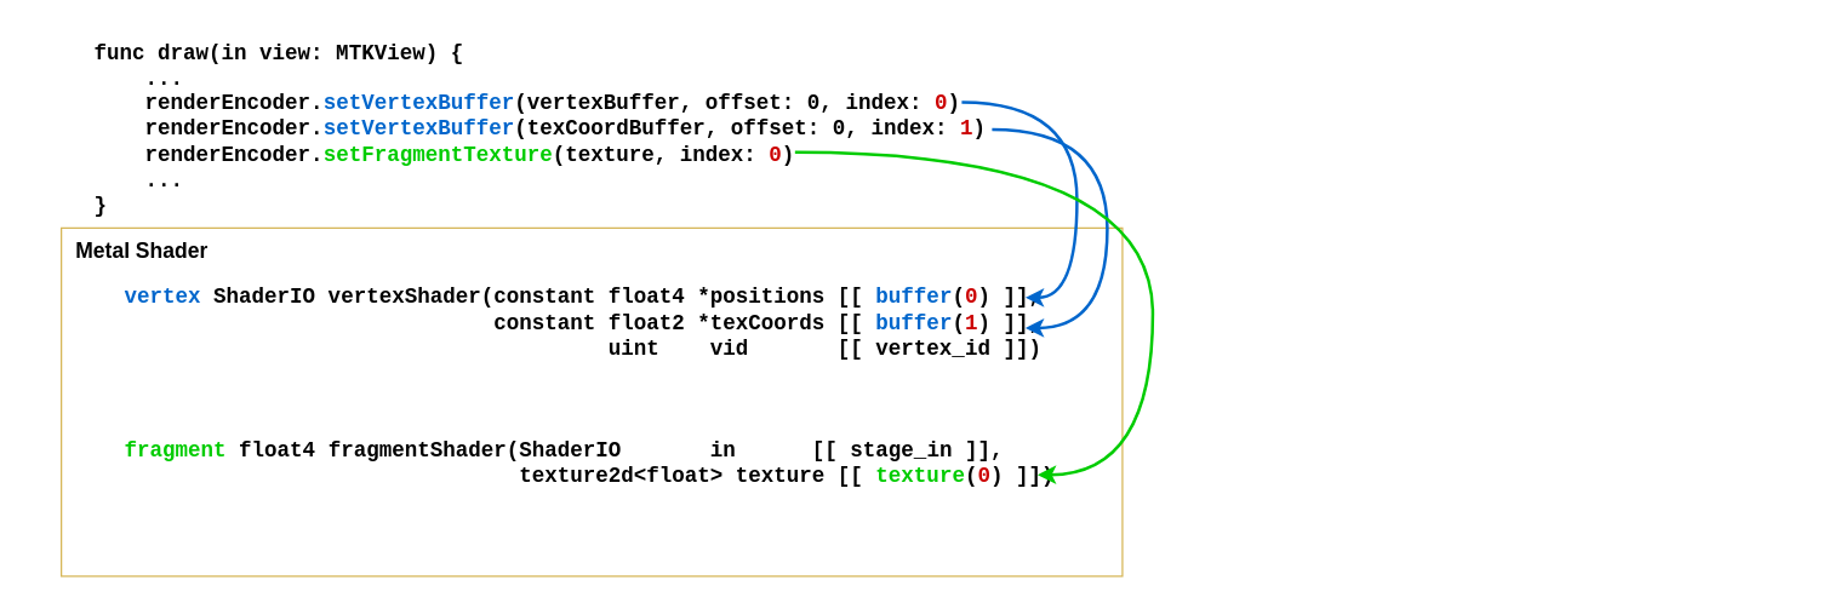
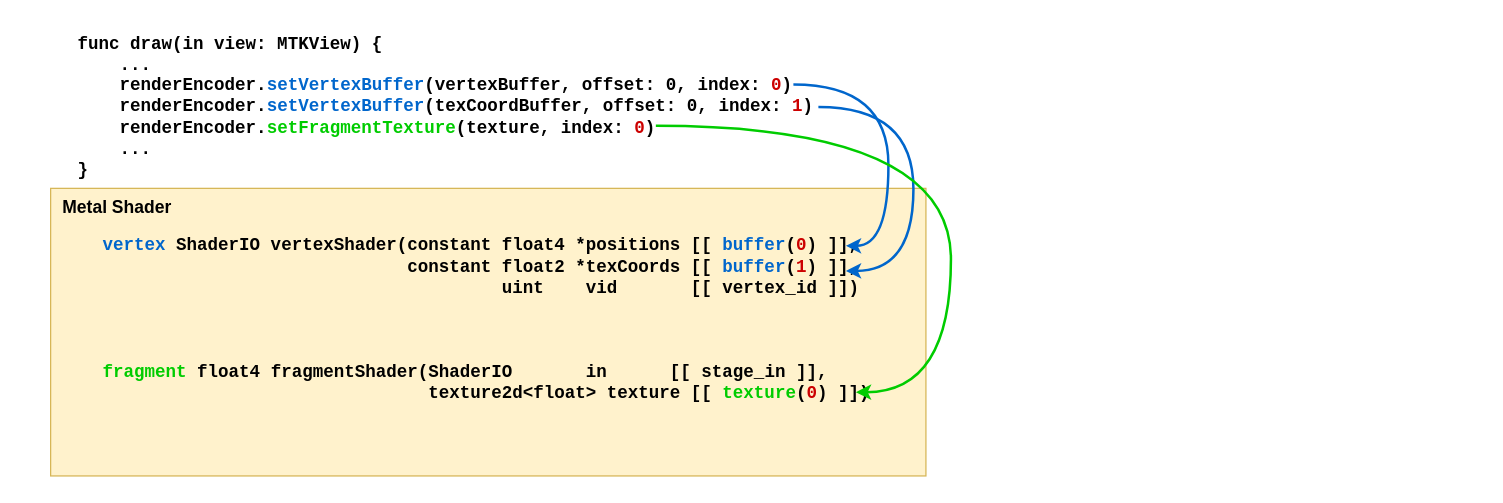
  <mxCell id="0" />
  <mxCell id="1" parent="0" />
- <mxCell id="2" value="&amp;nbsp; Metal Shader&lt;br style=&quot;font-size: 14px;&quot;&gt;" style="rounded=0;whiteSpace=wrap;html=1;align=left;verticalAlign=top;fontStyle=1;fontSize=14;fillColor=#ffffff;strokeColor=#d6b656;" vertex="1" parent="1"><mxGeometry x="40" y="150" width="700" height="230" as="geometry" /></mxCell>
+ <mxCell id="2" value="&amp;nbsp; Metal Shader&lt;br style=&quot;font-size: 14px;&quot;&gt;" style="rounded=0;whiteSpace=wrap;html=1;align=left;verticalAlign=top;fontStyle=1;fontSize=14;fillColor=#fff2cc;strokeColor=#d6b656;" vertex="1" parent="1"><mxGeometry x="40" y="150" width="700" height="230" as="geometry" /></mxCell>
  <mxCell id="3" value="&lt;div style=&quot;font-size: 14px;&quot;&gt;&lt;span style=&quot;font-size: 14px;&quot;&gt;&lt;font color=&quot;#0066cc&quot;&gt;vertex &lt;/font&gt;ShaderIO vertexShader(constant float4 *positions [[ &lt;font color=&quot;#0066cc&quot;&gt;buffer&lt;/font&gt;(&lt;/span&gt;&lt;font color=&quot;#cc0000&quot; style=&quot;font-size: 14px;&quot;&gt;0&lt;/font&gt;&lt;span style=&quot;font-size: 14px;&quot;&gt;) ]],&lt;/span&gt;&lt;/div&gt;&lt;div style=&quot;font-size: 14px;&quot;&gt;&amp;nbsp; &amp;nbsp; &amp;nbsp; &amp;nbsp; &amp;nbsp; &amp;nbsp; &amp;nbsp; &amp;nbsp; &amp;nbsp; &amp;nbsp; &amp;nbsp; &amp;nbsp; &amp;nbsp; &amp;nbsp; &amp;nbsp;constant float2 *texCoords [[ &lt;font color=&quot;#0066cc&quot;&gt;buffer&lt;/font&gt;(&lt;font style=&quot;font-size: 14px;&quot; color=&quot;#cc0000&quot;&gt;1&lt;/font&gt;) ]],&lt;/div&gt;&lt;div style=&quot;font-size: 14px;&quot;&gt;&amp;nbsp; &amp;nbsp; &amp;nbsp; &amp;nbsp; &amp;nbsp; &amp;nbsp; &amp;nbsp; &amp;nbsp; &amp;nbsp; &amp;nbsp; &amp;nbsp; &amp;nbsp; &amp;nbsp; &amp;nbsp; &amp;nbsp; &amp;nbsp; &amp;nbsp; &amp;nbsp; &amp;nbsp; uint&amp;nbsp; &amp;nbsp; vid&amp;nbsp; &amp;nbsp; &amp;nbsp; &amp;nbsp;[[ vertex_id ]])&lt;/div&gt;&lt;div style=&quot;font-size: 14px;&quot;&gt;&lt;br&gt;&lt;/div&gt;&lt;div style=&quot;font-size: 14px;&quot;&gt;&lt;br&gt;&lt;/div&gt;&lt;div style=&quot;font-size: 14px;&quot;&gt;&lt;br&gt;&lt;/div&gt;&lt;div style=&quot;font-size: 14px;&quot;&gt;&lt;div&gt;&lt;font color=&quot;#00cc00&quot;&gt;fragment &lt;/font&gt;float4 fragmentShader(ShaderIO&amp;nbsp; &amp;nbsp; &amp;nbsp; &amp;nbsp;in&amp;nbsp; &amp;nbsp; &amp;nbsp; [[ stage_in ]],&lt;/div&gt;&lt;div&gt;&amp;nbsp; &amp;nbsp; &amp;nbsp; &amp;nbsp; &amp;nbsp; &amp;nbsp; &amp;nbsp; &amp;nbsp; &amp;nbsp; &amp;nbsp; &amp;nbsp; &amp;nbsp; &amp;nbsp; &amp;nbsp; &amp;nbsp; &amp;nbsp;texture2d&amp;lt;float&amp;gt; texture [[ &lt;font color=&quot;#00cc00&quot;&gt;texture&lt;/font&gt;(&lt;font color=&quot;#cc0000&quot;&gt;0&lt;/font&gt;) ]])&lt;/div&gt;&lt;/div&gt;" style="text;html=1;align=left;verticalAlign=middle;resizable=0;points=[];autosize=1;strokeColor=none;fillColor=none;fontFamily=Courier New;fontStyle=1;fontSize=14;" vertex="1" parent="1"><mxGeometry x="80" y="180" width="640" height="150" as="geometry" /></mxCell>
  <mxCell id="4" value="&lt;div style=&quot;font-size: 14px;&quot;&gt;&lt;div&gt;func draw(in view: MTKView) {&lt;/div&gt;&lt;div style=&quot;font-size: 14px;&quot;&gt;&lt;font style=&quot;font-size: 14px;&quot;&gt;&amp;nbsp; &amp;nbsp; ...&lt;/font&gt;&lt;/div&gt;&lt;div style=&quot;font-size: 14px;&quot;&gt;&lt;font style=&quot;font-size: 14px;&quot;&gt;&amp;nbsp; &amp;nbsp; renderEncoder.&lt;font color=&quot;#0066cc&quot;&gt;setVertexBuffer&lt;/font&gt;(&lt;font style=&quot;font-size: 14px;&quot;&gt;vertexBuffer&lt;/font&gt;, offset: 0, index: &lt;font style=&quot;font-size: 14px;&quot; color=&quot;#cc0000&quot;&gt;0&lt;/font&gt;)&lt;/font&gt;&lt;/div&gt;&lt;div style=&quot;font-size: 14px;&quot;&gt;&lt;font style=&quot;font-size: 14px;&quot;&gt;&amp;nbsp; &amp;nbsp; renderEncoder.&lt;font color=&quot;#0066cc&quot;&gt;setVertexBuffer&lt;/font&gt;(&lt;font style=&quot;font-size: 14px;&quot;&gt;texCoordBuffer&lt;/font&gt;, offset: 0, index: &lt;font color=&quot;#cc0000&quot; style=&quot;font-size: 14px;&quot;&gt;1&lt;/font&gt;)&lt;/font&gt;&lt;/div&gt;&lt;/div&gt;&lt;div style=&quot;font-size: 14px;&quot;&gt;&amp;nbsp; &amp;nbsp; renderEncoder.&lt;font color=&quot;#00cc00&quot;&gt;setFragmentTexture&lt;/font&gt;(texture, index: &lt;font color=&quot;#cc0000&quot; style=&quot;font-size: 14px;&quot;&gt;0&lt;/font&gt;)&lt;br style=&quot;font-size: 14px;&quot;&gt;&lt;/div&gt;&lt;div style=&quot;font-size: 14px;&quot;&gt;&amp;nbsp; &amp;nbsp; ...&lt;/div&gt;&lt;div style=&quot;font-size: 14px;&quot;&gt;}&lt;/div&gt;" style="text;html=1;align=left;verticalAlign=middle;resizable=0;points=[];autosize=1;strokeColor=none;fillColor=none;fontFamily=Courier New;fontStyle=1;fontSize=14;" vertex="1" parent="1"><mxGeometry x="60" width="610" height="130" as="geometry" y="20" /></mxCell>
  <mxCell id="5" value="" style="rounded=0;whiteSpace=wrap;html=1;fillColor=none;strokeColor=none;" vertex="1" parent="1"><mxGeometry width="40" height="40" as="geometry" x="20" y="20" /></mxCell>
  <mxCell id="6" value="" style="rounded=0;whiteSpace=wrap;html=1;fillColor=none;strokeColor=none;" vertex="1" parent="1"><mxGeometry x="1140" width="40" height="40" as="geometry" y="20" /></mxCell>
  <mxCell id="7" value="" style="rounded=0;whiteSpace=wrap;html=1;fillColor=none;strokeColor=none;" vertex="1" parent="1"><mxGeometry x="656" y="186" width="20" height="20" as="geometry" /></mxCell>
  <mxCell id="8" value="" style="rounded=0;whiteSpace=wrap;html=1;fillColor=none;strokeColor=none;" vertex="1" parent="1"><mxGeometry x="656" y="206" width="20" height="20" as="geometry" /></mxCell>
  <mxCell id="9" style="edgeStyle=orthogonalEdgeStyle;shape=connector;curved=1;rounded=0;orthogonalLoop=1;jettySize=auto;html=1;entryX=1;entryY=0.5;entryDx=0;entryDy=0;labelBackgroundColor=default;strokeColor=#0066CC;fontFamily=Helvetica;fontSize=11;fontColor=default;endArrow=classic;strokeWidth=2;" edge="1" parent="1" source="10" target="8"><mxGeometry relative="1" as="geometry"><Array as="points"><mxPoint x="730" y="85" /><mxPoint x="730" y="216" /></Array></mxGeometry></mxCell>
  <mxCell id="10" value="" style="rounded=0;whiteSpace=wrap;html=1;fillColor=none;strokeColor=none;" vertex="1" parent="1"><mxGeometry x="634" y="75" width="20" height="20" as="geometry" /></mxCell>
  <mxCell id="11" style="edgeStyle=orthogonalEdgeStyle;rounded=0;orthogonalLoop=1;jettySize=auto;html=1;entryX=1;entryY=0.5;entryDx=0;entryDy=0;curved=1;strokeColor=#0066CC;strokeWidth=2;" edge="1" parent="1" source="12" target="7"><mxGeometry relative="1" as="geometry"><Array as="points"><mxPoint x="710" y="67" /><mxPoint x="710" y="196" /></Array></mxGeometry></mxCell>
  <mxCell id="12" value="" style="rounded=0;whiteSpace=wrap;html=1;fillColor=none;strokeColor=none;" vertex="1" parent="1"><mxGeometry x="614" y="57" width="20" height="20" as="geometry" /></mxCell>
  <mxCell id="13" style="edgeStyle=orthogonalEdgeStyle;rounded=0;orthogonalLoop=1;jettySize=auto;html=1;curved=1;strokeColor=#00CC00;strokeWidth=2;entryX=1;entryY=0.5;entryDx=0;entryDy=0;" edge="1" parent="1" source="14" target="15"><mxGeometry relative="1" as="geometry"><mxPoint x="790" y="300" as="targetPoint" /><Array as="points"><mxPoint x="760" y="100" /><mxPoint x="760" y="313" /></Array></mxGeometry></mxCell>
  <mxCell id="14" value="" style="rounded=0;whiteSpace=wrap;html=1;fillColor=none;strokeColor=none;" vertex="1" parent="1"><mxGeometry x="504" y="96" width="20" height="20" as="geometry" /></mxCell>
  <mxCell id="15" value="" style="rounded=0;whiteSpace=wrap;html=1;fillColor=none;strokeColor=none;" vertex="1" parent="1"><mxGeometry x="664" y="303" width="20" height="20" as="geometry" /></mxCell>
